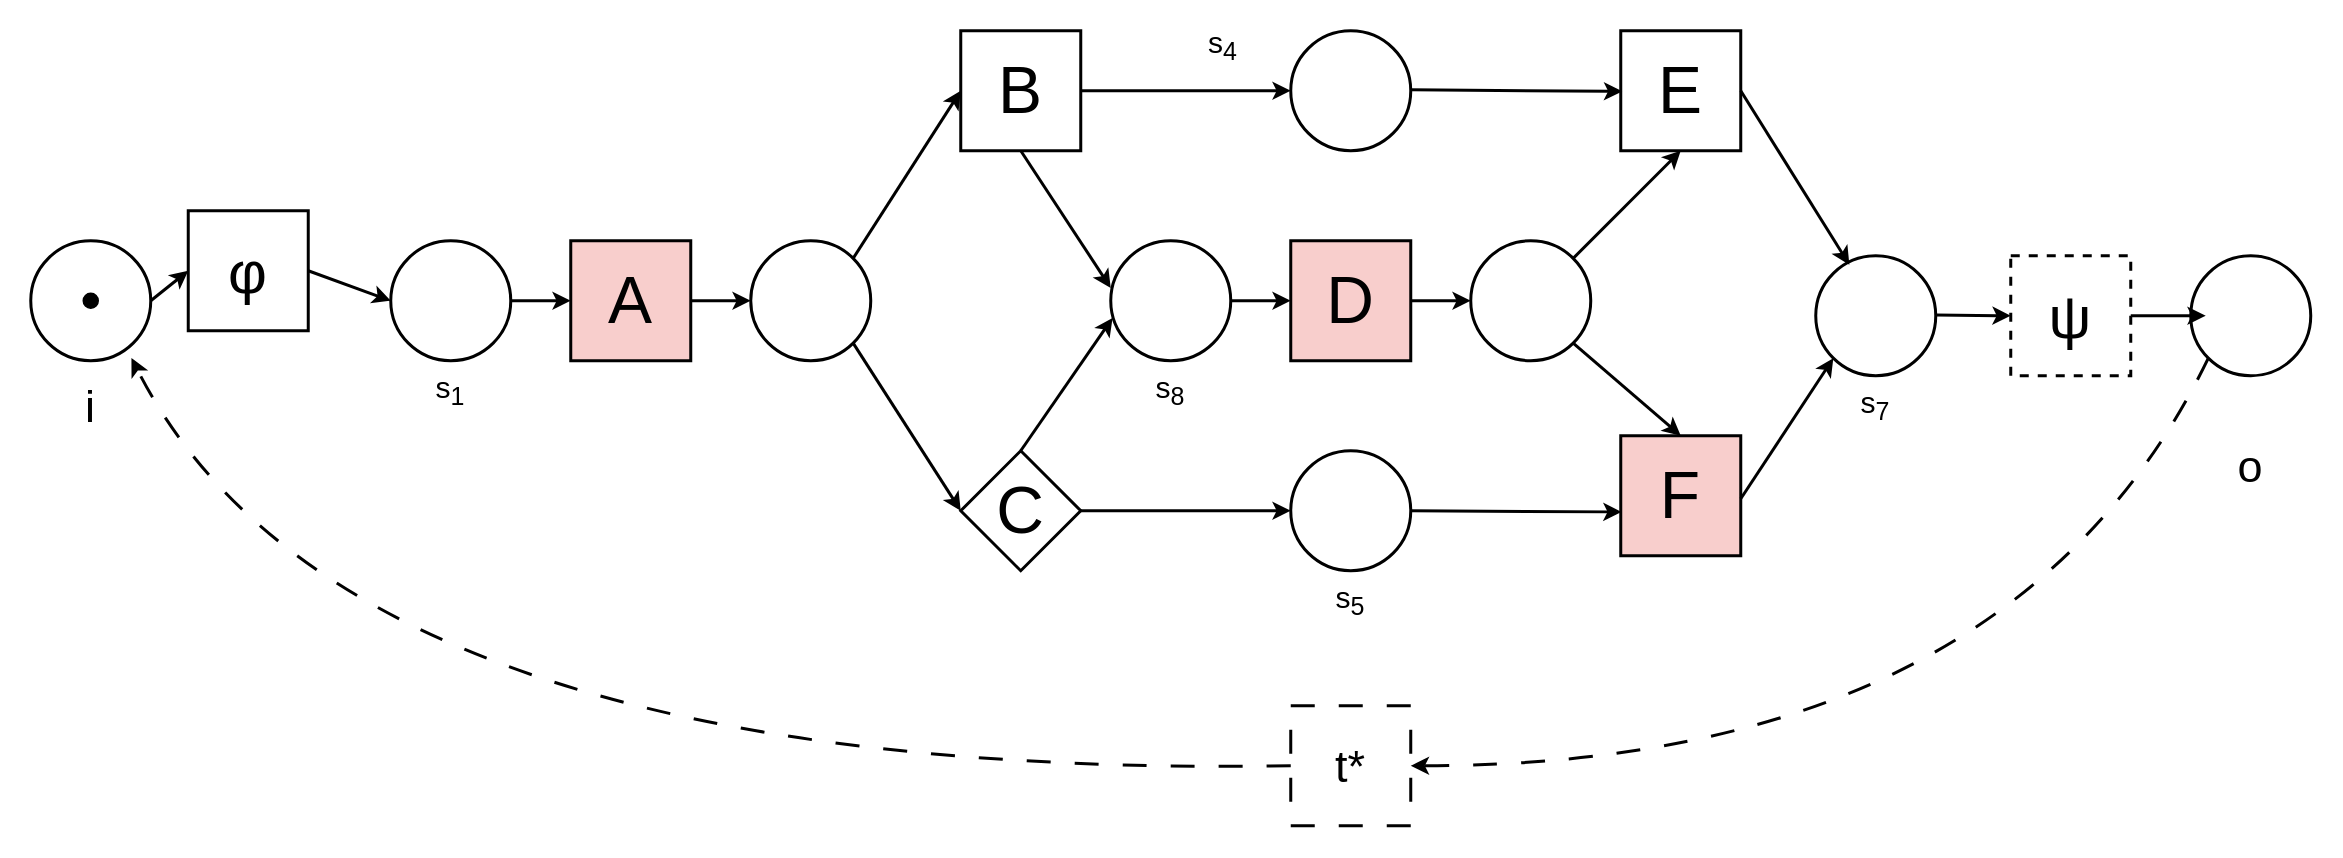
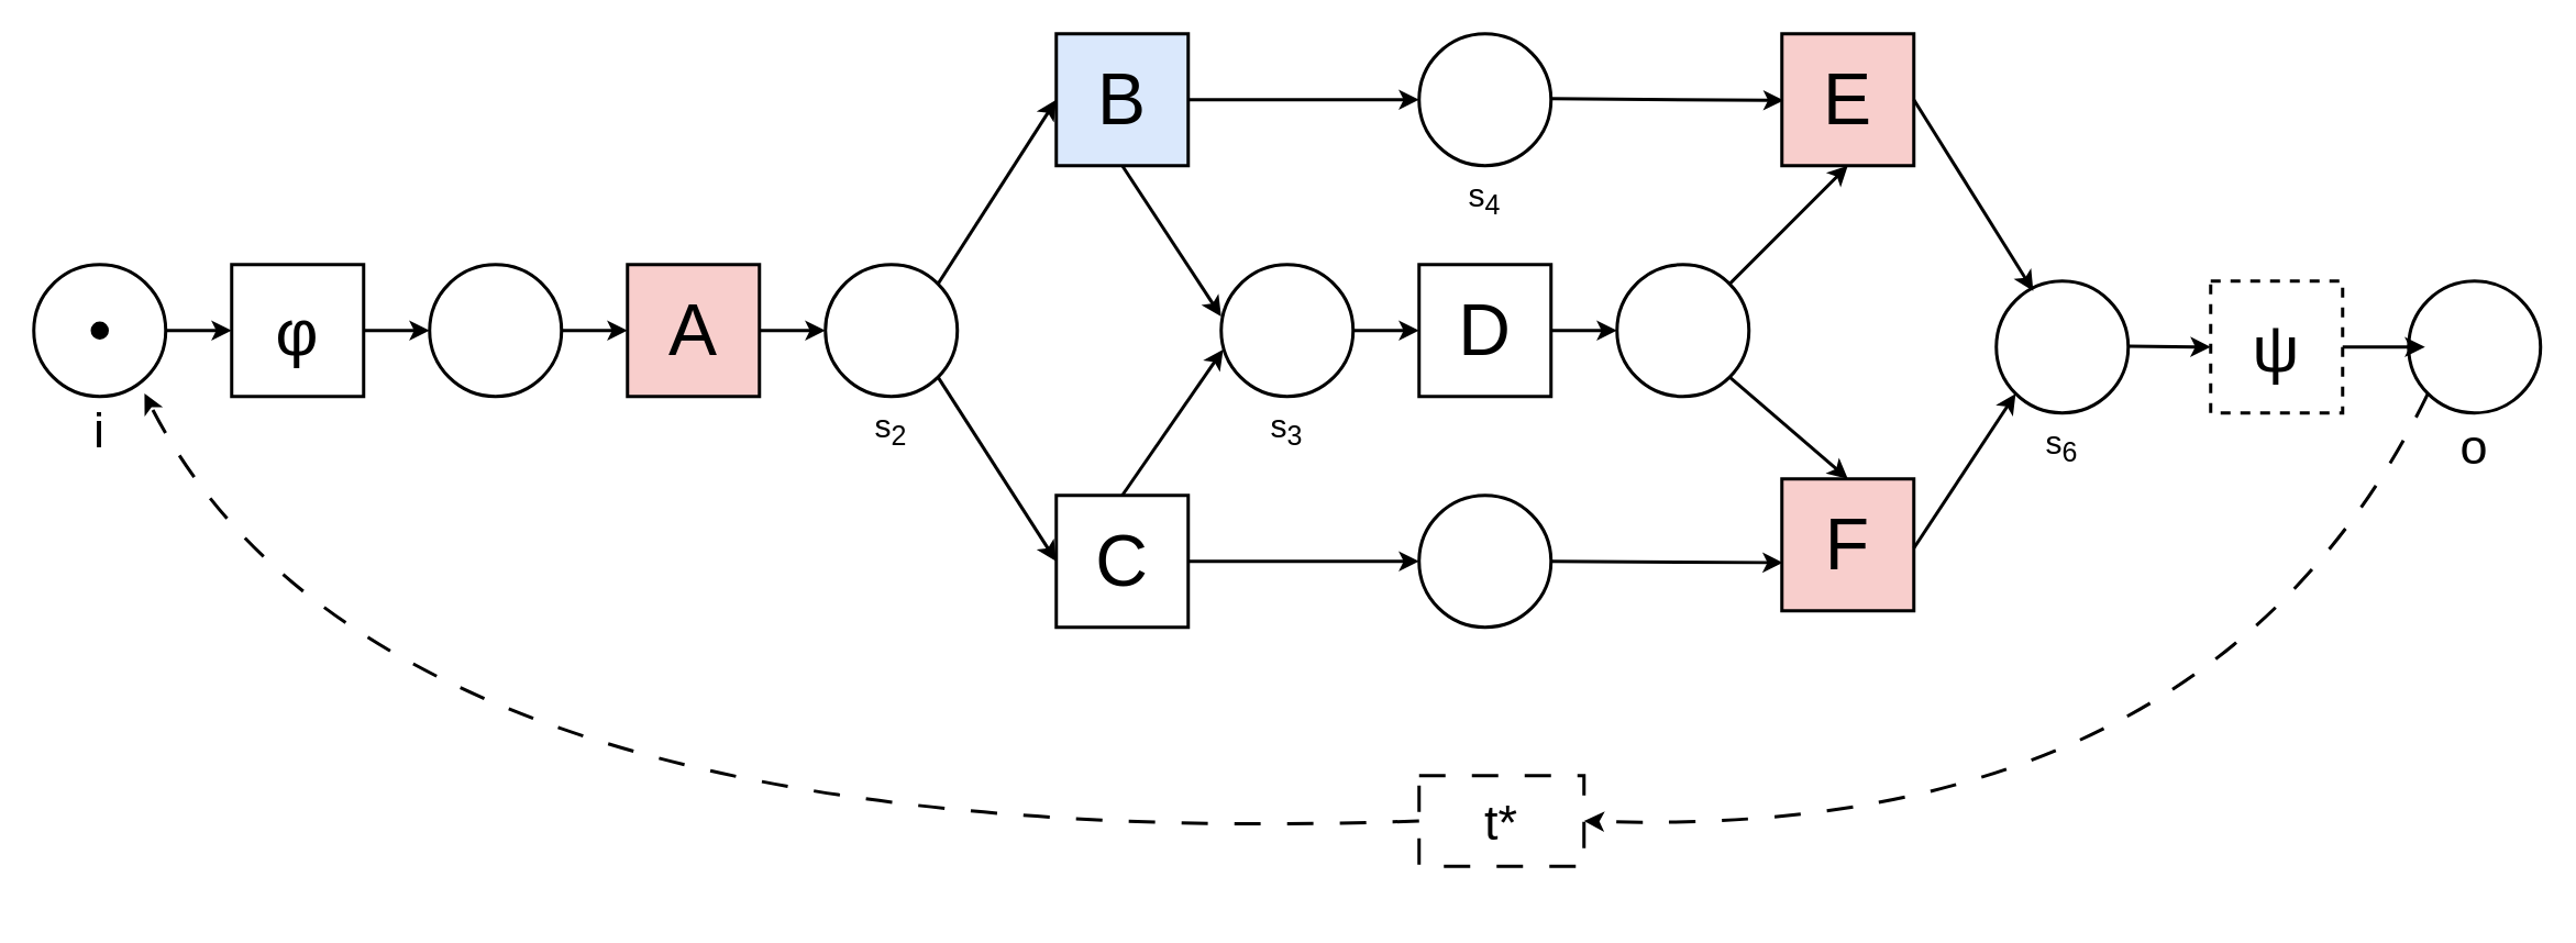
  <mxCell id="0" />
  <mxCell id="1" parent="0" />
  <mxCell id="2" value="" style="ellipse;whiteSpace=wrap;html=1;aspect=fixed;strokeWidth=2;" parent="1" vertex="1"><mxGeometry x="20" y="160" width="80" height="80" as="geometry" /></mxCell>
  <mxCell id="3" value="" style="ellipse;whiteSpace=wrap;html=1;aspect=fixed;strokeWidth=2;" parent="1" vertex="1"><mxGeometry x="860" y="20" width="80" height="80" as="geometry" /></mxCell>
  <mxCell id="4" value="" style="ellipse;whiteSpace=wrap;html=1;aspect=fixed;strokeWidth=2;" parent="1" vertex="1"><mxGeometry x="260" y="160" width="80" height="80" as="geometry" /></mxCell>
  <mxCell id="5" value="" style="ellipse;whiteSpace=wrap;html=1;aspect=fixed;strokeWidth=2;" parent="1" vertex="1"><mxGeometry x="980" y="160" width="80" height="80" as="geometry" /></mxCell>
  <mxCell id="6" value="" style="ellipse;whiteSpace=wrap;html=1;aspect=fixed;strokeWidth=2;" parent="1" vertex="1"><mxGeometry x="500" y="160" width="80" height="80" as="geometry" /></mxCell>
- <mxCell id="7" value="φ" style="rounded=0;whiteSpace=wrap;html=1;fontSize=40;strokeWidth=2;" parent="1" vertex="1"><mxGeometry x="125" y="140" width="80" height="80" as="geometry" /></mxCell>
+ <mxCell id="7" value="φ" style="rounded=0;whiteSpace=wrap;html=1;fontSize=40;strokeWidth=2;" parent="1" vertex="1"><mxGeometry x="140" y="160" width="80" height="80" as="geometry" /></mxCell>
  <mxCell id="8" value="A" style="rounded=0;whiteSpace=wrap;html=1;fontSize=44;strokeWidth=2;fillColor=#f8cecc;" parent="1" vertex="1"><mxGeometry x="380" y="160" width="80" height="80" as="geometry" /></mxCell>
- <mxCell id="9" value="B" style="rounded=0;whiteSpace=wrap;html=1;fontSize=44;strokeWidth=2;" parent="1" vertex="1"><mxGeometry x="640" y="20" width="80" height="80" as="geometry" /></mxCell>
- <mxCell id="10" value="D" style="rounded=0;whiteSpace=wrap;html=1;fontSize=44;strokeWidth=2;fillColor=#f8cecc;" parent="1" vertex="1"><mxGeometry x="860" y="160" width="80" height="80" as="geometry" /></mxCell>
+ <mxCell id="9" value="B" style="rounded=0;whiteSpace=wrap;html=1;fontSize=44;strokeWidth=2;fillColor=#dae8fc;" parent="1" vertex="1"><mxGeometry x="640" y="20" width="80" height="80" as="geometry" /></mxCell>
+ <mxCell id="10" value="D" style="rounded=0;whiteSpace=wrap;html=1;fontSize=44;strokeWidth=2;" parent="1" vertex="1"><mxGeometry x="860" y="160" width="80" height="80" as="geometry" /></mxCell>
  <mxCell id="11" value="" style="endArrow=classic;html=1;rounded=0;curved=1;exitX=1;exitY=0.5;exitDx=0;exitDy=0;strokeWidth=2;" parent="1" source="7" edge="1"><mxGeometry width="50" height="50" relative="1" as="geometry"><mxPoint x="280" y="250" as="sourcePoint" /><mxPoint x="260" y="200" as="targetPoint" /></mxGeometry></mxCell>
  <mxCell id="12" value="" style="endArrow=classic;html=1;rounded=0;curved=1;entryX=0;entryY=0.5;entryDx=0;entryDy=0;exitX=1;exitY=0.5;exitDx=0;exitDy=0;strokeWidth=2;" parent="1" source="4" target="8" edge="1"><mxGeometry width="50" height="50" relative="1" as="geometry"><mxPoint x="280" y="250" as="sourcePoint" /><mxPoint x="330" y="200" as="targetPoint" /></mxGeometry></mxCell>
  <mxCell id="13" value="" style="endArrow=classic;html=1;rounded=0;curved=1;exitX=1;exitY=0.5;exitDx=0;exitDy=0;entryX=0;entryY=0.5;entryDx=0;entryDy=0;strokeWidth=2;" parent="1" source="8" target="6" edge="1"><mxGeometry width="50" height="50" relative="1" as="geometry"><mxPoint x="530" y="230" as="sourcePoint" /><mxPoint x="580" y="180" as="targetPoint" /></mxGeometry></mxCell>
  <mxCell id="14" value="" style="endArrow=classic;html=1;rounded=0;curved=1;exitX=1;exitY=0;exitDx=0;exitDy=0;entryX=0;entryY=0.5;entryDx=0;entryDy=0;strokeWidth=2;" parent="1" source="6" target="9" edge="1"><mxGeometry width="50" height="50" relative="1" as="geometry"><mxPoint x="570" y="200" as="sourcePoint" /><mxPoint x="620" y="200" as="targetPoint" /></mxGeometry></mxCell>
  <mxCell id="15" value="" style="endArrow=classic;html=1;rounded=0;curved=1;exitX=1;exitY=0.5;exitDx=0;exitDy=0;entryX=0;entryY=0.5;entryDx=0;entryDy=0;strokeWidth=2;" parent="1" source="9" target="3" edge="1"><mxGeometry width="50" height="50" relative="1" as="geometry"><mxPoint x="590" y="270" as="sourcePoint" /><mxPoint x="640" y="220" as="targetPoint" /></mxGeometry></mxCell>
  <mxCell id="16" value="" style="endArrow=classic;html=1;rounded=0;curved=1;exitX=1;exitY=0.5;exitDx=0;exitDy=0;entryX=0;entryY=0.5;entryDx=0;entryDy=0;strokeWidth=2;" parent="1" source="10" target="5" edge="1"><mxGeometry width="50" height="50" relative="1" as="geometry"><mxPoint x="950" y="320" as="sourcePoint" /><mxPoint x="1000" y="270" as="targetPoint" /></mxGeometry></mxCell>
  <mxCell id="17" value="" style="ellipse;whiteSpace=wrap;html=1;aspect=fixed;strokeWidth=2;" parent="1" vertex="1"><mxGeometry x="860" y="300" width="80" height="80" as="geometry" /></mxCell>
- <mxCell id="18" value="C" style="rhombus;whiteSpace=wrap;html=1;fontSize=44;strokeWidth=2;" parent="1" vertex="1"><mxGeometry x="640" y="300" width="80" height="80" as="geometry" /></mxCell>
+ <mxCell id="18" value="C" style="rounded=0;whiteSpace=wrap;html=1;fontSize=44;strokeWidth=2;" parent="1" vertex="1"><mxGeometry x="640" y="300" width="80" height="80" as="geometry" /></mxCell>
  <mxCell id="19" value="" style="endArrow=classic;html=1;rounded=0;curved=1;exitX=1;exitY=0.5;exitDx=0;exitDy=0;entryX=0;entryY=0.5;entryDx=0;entryDy=0;strokeWidth=2;" parent="1" source="18" target="17" edge="1"><mxGeometry width="50" height="50" relative="1" as="geometry"><mxPoint x="750" y="400" as="sourcePoint" /><mxPoint x="670" y="430" as="targetPoint" /></mxGeometry></mxCell>
  <mxCell id="20" value="" style="endArrow=classic;html=1;rounded=0;curved=1;exitX=1;exitY=0.5;exitDx=0;exitDy=0;strokeWidth=2;entryX=0.007;entryY=0.635;entryDx=0;entryDy=0;entryPerimeter=0;" parent="1" source="17" target="42" edge="1"><mxGeometry width="50" height="50" relative="1" as="geometry"><mxPoint x="940" y="230" as="sourcePoint" /><mxPoint x="990" y="340" as="targetPoint" /></mxGeometry></mxCell>
  <mxCell id="21" value="" style="endArrow=classic;html=1;rounded=0;curved=1;entryX=0;entryY=0.5;entryDx=0;entryDy=0;exitX=1;exitY=0.5;exitDx=0;exitDy=0;strokeWidth=2;" parent="1" source="2" target="7" edge="1"><mxGeometry width="50" height="50" relative="1" as="geometry"><mxPoint x="330" y="280" as="sourcePoint" /><mxPoint x="380" y="350" as="targetPoint" /></mxGeometry></mxCell>
- <mxCell id="22" value="t*" style="rounded=0;whiteSpace=wrap;html=1;dashed=1;dashPattern=8 8;fontSize=30;strokeWidth=2;" parent="1" vertex="1"><mxGeometry x="860" y="470" width="80" height="80" as="geometry" /></mxCell>
+ <mxCell id="22" value="t*" style="rounded=0;whiteSpace=wrap;html=1;dashed=1;dashPattern=8 8;fontSize=30;strokeWidth=2;" parent="1" vertex="1"><mxGeometry x="860" y="470" width="100" height="55" as="geometry" /></mxCell>
  <mxCell id="23" value="" style="endArrow=classic;html=1;rounded=0;curved=1;entryX=1;entryY=0.5;entryDx=0;entryDy=0;exitX=0;exitY=1;exitDx=0;exitDy=0;dashed=1;dashPattern=8 8;strokeWidth=2;" parent="1" source="25" target="22" edge="1"><mxGeometry width="50" height="50" relative="1" as="geometry"><mxPoint x="960" y="310" as="sourcePoint" /><mxPoint x="870" y="390" as="targetPoint" /><Array as="points"><mxPoint x="1340" y="510" /></Array></mxGeometry></mxCell>
  <mxCell id="24" value="" style="endArrow=classic;html=1;rounded=0;curved=1;entryX=0.839;entryY=0.977;entryDx=0;entryDy=0;exitX=0;exitY=0.5;exitDx=0;exitDy=0;dashed=1;dashPattern=8 8;entryPerimeter=0;strokeWidth=2;" parent="1" source="22" target="2" edge="1"><mxGeometry width="50" height="50" relative="1" as="geometry"><mxPoint x="640" y="294" as="sourcePoint" /><mxPoint x="320" y="454" as="targetPoint" /><Array as="points"><mxPoint x="230" y="520" /></Array></mxGeometry></mxCell>
  <mxCell id="25" value="" style="ellipse;whiteSpace=wrap;html=1;aspect=fixed;strokeWidth=2;" parent="1" vertex="1"><mxGeometry x="1460" y="170" width="80" height="80" as="geometry" /></mxCell>
  <mxCell id="26" value="ψ" style="rounded=0;whiteSpace=wrap;html=1;fontSize=40;strokeWidth=2;dashed=1;" parent="1" vertex="1"><mxGeometry x="1340" y="170" width="80" height="80" as="geometry" /></mxCell>
  <mxCell id="27" value="" style="endArrow=classic;html=1;rounded=0;curved=1;exitX=1;exitY=0.5;exitDx=0;exitDy=0;strokeWidth=2;" parent="1" source="26" edge="1"><mxGeometry width="50" height="50" relative="1" as="geometry"><mxPoint x="1490" y="260" as="sourcePoint" /><mxPoint x="1470" y="210" as="targetPoint" /></mxGeometry></mxCell>
  <mxCell id="28" value="" style="endArrow=classic;html=1;rounded=0;curved=1;exitX=1;exitY=0;exitDx=0;exitDy=0;entryX=0.5;entryY=1;entryDx=0;entryDy=0;strokeWidth=2;" parent="1" source="5" target="41" edge="1"><mxGeometry width="50" height="50" relative="1" as="geometry"><mxPoint x="1080" y="199.66" as="sourcePoint" /><mxPoint x="1120" y="199.66" as="targetPoint" /></mxGeometry></mxCell>
- <mxCell id="29" value="i" style="text;html=1;strokeColor=none;fillColor=none;align=center;verticalAlign=middle;whiteSpace=wrap;rounded=0;fontSize=30;" parent="1" vertex="1"><mxGeometry x="30" y="250" width="60" height="40" as="geometry" /></mxCell>
- <mxCell id="30" value="o" style="text;html=1;strokeColor=none;fillColor=none;align=center;verticalAlign=middle;whiteSpace=wrap;rounded=0;fontSize=30;" parent="1" vertex="1"><mxGeometry x="1470" y="290" width="60" height="40" as="geometry" /></mxCell>
- <mxCell id="31" value="s&lt;sub&gt;1&lt;/sub&gt;" style="text;html=1;strokeColor=none;fillColor=none;align=center;verticalAlign=middle;whiteSpace=wrap;rounded=0;fontSize=20;" parent="1" vertex="1"><mxGeometry x="270" y="240" width="60" height="40" as="geometry" /></mxCell>
- <mxCell id="33" value="s&lt;sub&gt;4&lt;/sub&gt;" style="text;html=1;strokeColor=none;fillColor=none;align=center;verticalAlign=middle;whiteSpace=wrap;rounded=0;fontSize=20;" parent="1" vertex="1"><mxGeometry x="785" y="10" width="60" height="40" as="geometry" /></mxCell>
- <mxCell id="34" value="s&lt;sub&gt;5&lt;/sub&gt;" style="text;html=1;strokeColor=none;fillColor=none;align=center;verticalAlign=middle;whiteSpace=wrap;rounded=0;fontSize=20;" parent="1" vertex="1"><mxGeometry x="870" y="380" width="60" height="40" as="geometry" /></mxCell>
+ <mxCell id="29" value="i" style="text;html=1;strokeColor=none;fillColor=none;align=center;verticalAlign=middle;whiteSpace=wrap;rounded=0;fontSize=30;" parent="1" vertex="1"><mxGeometry x="30" y="240" width="60" height="40" as="geometry" /></mxCell>
+ <mxCell id="30" value="o" style="text;html=1;strokeColor=none;fillColor=none;align=center;verticalAlign=middle;whiteSpace=wrap;rounded=0;fontSize=30;" parent="1" vertex="1"><mxGeometry x="1470" y="250" width="60" height="40" as="geometry" /></mxCell>
+ <mxCell id="32" value="&lt;div style=&quot;font-size: 20px;&quot;&gt;s&lt;sub&gt;2&lt;/sub&gt;&lt;/div&gt;" style="text;html=1;strokeColor=none;fillColor=none;align=center;verticalAlign=middle;whiteSpace=wrap;rounded=0;fontSize=20;" parent="1" vertex="1"><mxGeometry x="510" y="240" width="60" height="40" as="geometry" /></mxCell>
+ <mxCell id="33" value="s&lt;sub&gt;4&lt;/sub&gt;" style="text;html=1;strokeColor=none;fillColor=none;align=center;verticalAlign=middle;whiteSpace=wrap;rounded=0;fontSize=20;" parent="1" vertex="1"><mxGeometry x="870" y="100" width="60" height="40" as="geometry" /></mxCell>
  <mxCell id="35" value="" style="endArrow=classic;html=1;rounded=0;curved=1;entryX=0;entryY=0.5;entryDx=0;entryDy=0;strokeWidth=2;exitX=1;exitY=1;exitDx=0;exitDy=0;" parent="1" source="6" target="18" edge="1"><mxGeometry width="50" height="50" relative="1" as="geometry"><mxPoint x="570" y="200" as="sourcePoint" /><mxPoint x="650" y="90" as="targetPoint" /></mxGeometry></mxCell>
  <mxCell id="36" value="" style="ellipse;whiteSpace=wrap;html=1;aspect=fixed;strokeWidth=2;" parent="1" vertex="1"><mxGeometry x="740" y="160" width="80" height="80" as="geometry" /></mxCell>
- <mxCell id="37" value="s&lt;sub&gt;8&lt;/sub&gt;" style="text;html=1;strokeColor=none;fillColor=none;align=center;verticalAlign=middle;whiteSpace=wrap;rounded=0;fontSize=20;" parent="1" vertex="1"><mxGeometry x="750" y="240" width="60" height="40" as="geometry" /></mxCell>
+ <mxCell id="37" value="s&lt;sub&gt;3&lt;/sub&gt;" style="text;html=1;strokeColor=none;fillColor=none;align=center;verticalAlign=middle;whiteSpace=wrap;rounded=0;fontSize=20;" parent="1" vertex="1"><mxGeometry x="750" y="240" width="60" height="40" as="geometry" /></mxCell>
  <mxCell id="38" value="" style="endArrow=classic;html=1;rounded=0;curved=1;exitX=0.5;exitY=1;exitDx=0;exitDy=0;strokeWidth=2;entryX=0;entryY=0.393;entryDx=0;entryDy=0;entryPerimeter=0;" parent="1" source="9" target="36" edge="1"><mxGeometry width="50" height="50" relative="1" as="geometry"><mxPoint x="700" y="360" as="sourcePoint" /><mxPoint x="740" y="210" as="targetPoint" /></mxGeometry></mxCell>
  <mxCell id="39" value="" style="endArrow=classic;html=1;rounded=0;curved=1;exitX=0.5;exitY=0;exitDx=0;exitDy=0;strokeWidth=2;entryX=0.015;entryY=0.643;entryDx=0;entryDy=0;entryPerimeter=0;" parent="1" source="18" target="36" edge="1"><mxGeometry width="50" height="50" relative="1" as="geometry"><mxPoint x="700" y="280" as="sourcePoint" /><mxPoint x="760" y="390" as="targetPoint" /></mxGeometry></mxCell>
  <mxCell id="40" value="" style="endArrow=classic;html=1;rounded=0;curved=1;entryX=0;entryY=0.5;entryDx=0;entryDy=0;exitX=1;exitY=0.5;exitDx=0;exitDy=0;strokeWidth=2;" parent="1" source="36" target="10" edge="1"><mxGeometry width="50" height="50" relative="1" as="geometry"><mxPoint x="820" y="250" as="sourcePoint" /><mxPoint x="860" y="200" as="targetPoint" /></mxGeometry></mxCell>
- <mxCell id="41" value="E" style="rounded=0;whiteSpace=wrap;html=1;fontSize=44;strokeWidth=2;" parent="1" vertex="1"><mxGeometry x="1080" y="20" width="80" height="80" as="geometry" /></mxCell>
+ <mxCell id="41" value="E" style="rounded=0;whiteSpace=wrap;html=1;fontSize=44;strokeWidth=2;fillColor=#f8cecc;" parent="1" vertex="1"><mxGeometry x="1080" y="20" width="80" height="80" as="geometry" /></mxCell>
  <mxCell id="42" value="F" style="rounded=0;whiteSpace=wrap;html=1;fontSize=44;strokeWidth=2;fillColor=#f8cecc;" parent="1" vertex="1"><mxGeometry x="1080" y="290" width="80" height="80" as="geometry" /></mxCell>
  <mxCell id="43" value="" style="endArrow=classic;html=1;rounded=0;curved=1;exitX=1;exitY=0.5;exitDx=0;exitDy=0;strokeWidth=2;entryX=0.007;entryY=0.635;entryDx=0;entryDy=0;entryPerimeter=0;" parent="1" edge="1"><mxGeometry width="50" height="50" relative="1" as="geometry"><mxPoint x="940" y="59.41" as="sourcePoint" /><mxPoint x="1081" y="60.41" as="targetPoint" /></mxGeometry></mxCell>
  <mxCell id="44" value="" style="endArrow=classic;html=1;rounded=0;curved=1;exitX=1;exitY=1;exitDx=0;exitDy=0;entryX=0.5;entryY=0;entryDx=0;entryDy=0;strokeWidth=2;" parent="1" source="5" target="42" edge="1"><mxGeometry width="50" height="50" relative="1" as="geometry"><mxPoint x="1086" y="196" as="sourcePoint" /><mxPoint x="1130" y="110" as="targetPoint" /></mxGeometry></mxCell>
  <mxCell id="45" value="" style="ellipse;whiteSpace=wrap;html=1;aspect=fixed;strokeWidth=2;" parent="1" vertex="1"><mxGeometry x="1210" y="170" width="80" height="80" as="geometry" /></mxCell>
- <mxCell id="46" value="s&lt;sub&gt;7&lt;/sub&gt;" style="text;html=1;strokeColor=none;fillColor=none;align=center;verticalAlign=middle;whiteSpace=wrap;rounded=0;fontSize=20;" parent="1" vertex="1"><mxGeometry x="1220" y="250" width="60" height="40" as="geometry" /></mxCell>
+ <mxCell id="46" value="s&lt;sub&gt;6&lt;/sub&gt;" style="text;html=1;strokeColor=none;fillColor=none;align=center;verticalAlign=middle;whiteSpace=wrap;rounded=0;fontSize=20;" parent="1" vertex="1"><mxGeometry x="1220" y="250" width="60" height="40" as="geometry" /></mxCell>
  <mxCell id="47" value="" style="endArrow=classic;html=1;rounded=0;curved=1;exitX=1;exitY=1;exitDx=0;exitDy=0;entryX=0.28;entryY=0.075;entryDx=0;entryDy=0;strokeWidth=2;entryPerimeter=0;" parent="1" target="45" edge="1"><mxGeometry width="50" height="50" relative="1" as="geometry"><mxPoint x="1160" y="60" as="sourcePoint" /><mxPoint x="1212" y="122" as="targetPoint" /></mxGeometry></mxCell>
  <mxCell id="48" value="" style="endArrow=classic;html=1;rounded=0;curved=1;exitX=1;exitY=0;exitDx=0;exitDy=0;entryX=0;entryY=1;entryDx=0;entryDy=0;strokeWidth=2;" parent="1" target="45" edge="1"><mxGeometry width="50" height="50" relative="1" as="geometry"><mxPoint x="1160" y="332" as="sourcePoint" /><mxPoint x="1212" y="260" as="targetPoint" /></mxGeometry></mxCell>
  <mxCell id="49" value="" style="endArrow=classic;html=1;rounded=0;curved=1;exitX=1;exitY=0.5;exitDx=0;exitDy=0;entryX=0;entryY=0.5;entryDx=0;entryDy=0;strokeWidth=2;" parent="1" target="26" edge="1"><mxGeometry width="50" height="50" relative="1" as="geometry"><mxPoint x="1290" y="209.5" as="sourcePoint" /><mxPoint x="1350" y="209.5" as="targetPoint" /></mxGeometry></mxCell>
  <mxCell id="50" value="" style="ellipse;whiteSpace=wrap;html=1;aspect=fixed;fillColor=#000000;" vertex="1" parent="1"><mxGeometry x="55" y="195" width="10" height="10" as="geometry" /></mxCell>
